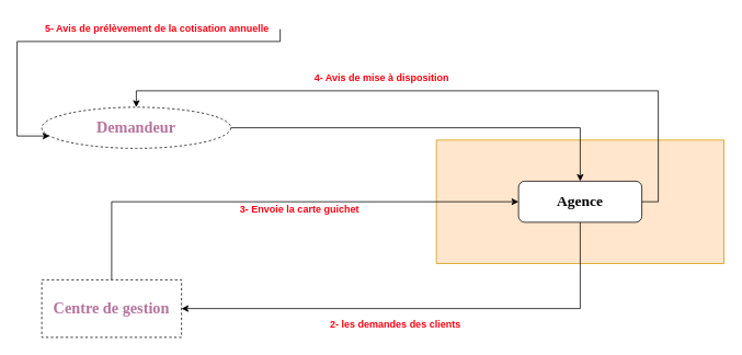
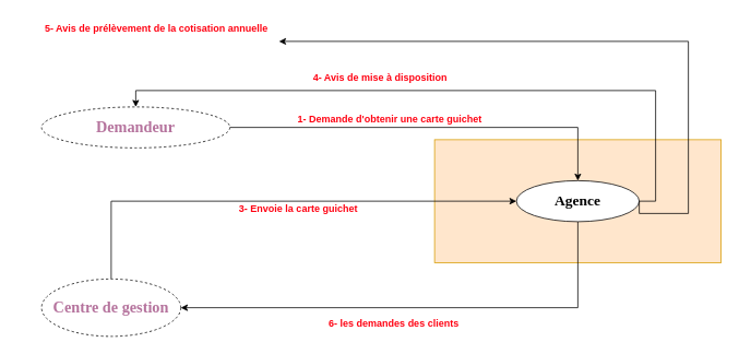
  <mxCell id="0" />
  <mxCell id="1" parent="0" />
  <mxCell id="2" value="" style="rounded=0;whiteSpace=wrap;html=1;fillColor=#ffe6cc;strokeColor=#d79b00;" vertex="1" parent="1"><mxGeometry x="530" y="170" width="350" height="150" as="geometry" /></mxCell>
  <mxCell id="3" value="&lt;b&gt;&lt;font style=&quot;font-size: 19px;&quot; color=&quot;#b5739d&quot; face=&quot;Times New Roman&quot;&gt;Demandeur&lt;/font&gt;&lt;/b&gt;" style="ellipse;whiteSpace=wrap;html=1;dashed=1;" vertex="1" parent="1"><mxGeometry x="50" y="130" width="230" height="50" as="geometry" /></mxCell>
  <mxCell id="4" style="edgeStyle=orthogonalEdgeStyle;rounded=0;orthogonalLoop=1;jettySize=auto;html=1;exitX=0.5;exitY=1;exitDx=0;exitDy=0;entryX=1;entryY=0.5;entryDx=0;entryDy=0;" edge="1" parent="1" source="7" target="9"><mxGeometry relative="1" as="geometry" /></mxCell>
  <mxCell id="5" style="edgeStyle=orthogonalEdgeStyle;rounded=0;orthogonalLoop=1;jettySize=auto;html=1;exitX=1;exitY=0.5;exitDx=0;exitDy=0;entryX=0.5;entryY=0;entryDx=0;entryDy=0;" edge="1" parent="1" source="7" target="3"><mxGeometry relative="1" as="geometry" /></mxCell>
- <mxCell id="6" style="edgeStyle=orthogonalEdgeStyle;rounded=0;orthogonalLoop=1;jettySize=auto;html=1;exitX=1;exitY=0.5;exitDx=0;exitDy=0;" edge="1" parent="1" source="16" target="3"><mxGeometry relative="1" as="geometry"><Array as="points"><mxPoint x="20" y="50" /><mxPoint x="20" y="165" /></Array></mxGeometry></mxCell>
- <mxCell id="7" value="&lt;b&gt;&lt;font style=&quot;font-size: 18px;&quot; face=&quot;Times New Roman&quot;&gt;Agence&lt;/font&gt;&lt;/b&gt;" style="whiteSpace=wrap;html=1;rounded=1;" vertex="1" parent="1"><mxGeometry x="630" y="220" width="150" height="50" as="geometry" /></mxCell>
+ <mxCell id="7" value="&lt;b&gt;&lt;font style=&quot;font-size: 18px;&quot; face=&quot;Times New Roman&quot;&gt;Agence&lt;/font&gt;&lt;/b&gt;" style="ellipse;whiteSpace=wrap;html=1;" vertex="1" parent="1"><mxGeometry x="630" y="220" width="150" height="50" as="geometry" /></mxCell>
  <mxCell id="8" style="edgeStyle=orthogonalEdgeStyle;rounded=0;orthogonalLoop=1;jettySize=auto;html=1;exitX=0.5;exitY=0;exitDx=0;exitDy=0;entryX=0;entryY=0.5;entryDx=0;entryDy=0;" edge="1" parent="1" source="9" target="7"><mxGeometry relative="1" as="geometry" /></mxCell>
- <mxCell id="9" value="&lt;font face=&quot;Times New Roman&quot; color=&quot;#b5739d&quot;&gt;&lt;span style=&quot;font-size: 19px;&quot;&gt;&lt;b&gt;Centre de gestion&lt;/b&gt;&lt;/span&gt;&lt;/font&gt;" style="whiteSpace=wrap;html=1;dashed=1;rounded=0;" vertex="1" parent="1"><mxGeometry x="50" y="340" width="170" height="70" as="geometry" /></mxCell>
+ <mxCell id="9" value="&lt;font face=&quot;Times New Roman&quot; color=&quot;#b5739d&quot;&gt;&lt;span style=&quot;font-size: 19px;&quot;&gt;&lt;b&gt;Centre de gestion&lt;/b&gt;&lt;/span&gt;&lt;/font&gt;" style="ellipse;whiteSpace=wrap;html=1;dashed=1;" vertex="1" parent="1"><mxGeometry x="50" y="340" width="170" height="70" as="geometry" /></mxCell>
  <mxCell id="10" style="edgeStyle=orthogonalEdgeStyle;rounded=0;orthogonalLoop=1;jettySize=auto;html=1;entryX=0.5;entryY=0;entryDx=0;entryDy=0;" edge="1" parent="1" source="3" target="7"><mxGeometry relative="1" as="geometry" /></mxCell>
- <mxCell id="12" value="&lt;b&gt;&lt;font color=&quot;#ff0011&quot;&gt;2- les demandes des clients&lt;/font&gt;&lt;/b&gt;" style="text;html=1;align=center;verticalAlign=middle;resizable=0;points=[];autosize=1;strokeColor=none;fillColor=none;" vertex="1" parent="1"><mxGeometry x="390" y="380" width="180" height="30" as="geometry" /></mxCell>
+ <mxCell id="11" value="&lt;b&gt;&lt;font color=&quot;#ff0011&quot;&gt;1- Demande d'obtenir une carte guichet&lt;/font&gt;&lt;/b&gt;" style="text;html=1;align=center;verticalAlign=middle;resizable=0;points=[];autosize=1;strokeColor=none;fillColor=none;" vertex="1" parent="1"><mxGeometry x="350" y="130" width="250" height="30" as="geometry" /></mxCell>
+ <mxCell id="12" value="&lt;b&gt;&lt;font color=&quot;#ff0011&quot;&gt;6- les demandes des clients&lt;/font&gt;&lt;/b&gt;" style="text;html=1;align=center;verticalAlign=middle;resizable=0;points=[];autosize=1;strokeColor=none;fillColor=none;" vertex="1" parent="1"><mxGeometry x="390" y="380" width="180" height="30" as="geometry" /></mxCell>
  <mxCell id="13" value="&lt;b&gt;&lt;font color=&quot;#ff0011&quot;&gt;3- Envoie la carte guichet&amp;nbsp;&lt;/font&gt;&lt;/b&gt;" style="text;html=1;align=center;verticalAlign=middle;resizable=0;points=[];autosize=1;strokeColor=none;fillColor=none;" vertex="1" parent="1"><mxGeometry x="280" y="240" width="170" height="30" as="geometry" /></mxCell>
  <mxCell id="14" value="&lt;b&gt;&lt;font color=&quot;#ff0011&quot;&gt;4- Avis de mise à disposition&amp;nbsp;&lt;/font&gt;&lt;/b&gt;" style="text;html=1;align=center;verticalAlign=middle;resizable=0;points=[];autosize=1;strokeColor=none;fillColor=none;" vertex="1" parent="1"><mxGeometry x="370" y="80" width="190" height="30" as="geometry" /></mxCell>
+ <mxCell id="15" value="" style="edgeStyle=orthogonalEdgeStyle;rounded=0;orthogonalLoop=1;jettySize=auto;html=1;exitX=1;exitY=0.5;exitDx=0;exitDy=0;" edge="1" parent="1" source="7" target="16"><mxGeometry relative="1" as="geometry"><mxPoint x="780" y="245" as="sourcePoint" /><mxPoint x="50" y="165" as="targetPoint" /><Array as="points"><mxPoint x="780" y="260" /><mxPoint x="840" y="260" /><mxPoint x="840" y="50" /></Array></mxGeometry></mxCell>
  <mxCell id="16" value="&lt;b&gt;&lt;font color=&quot;#ff0011&quot;&gt;5- Avis de prélèvement de la cotisation annuelle&lt;/font&gt;&lt;/b&gt;" style="text;html=1;align=center;verticalAlign=middle;resizable=0;points=[];autosize=1;strokeColor=none;fillColor=none;" vertex="1" parent="1"><mxGeometry x="40" y="20" width="300" height="30" as="geometry" /></mxCell>
